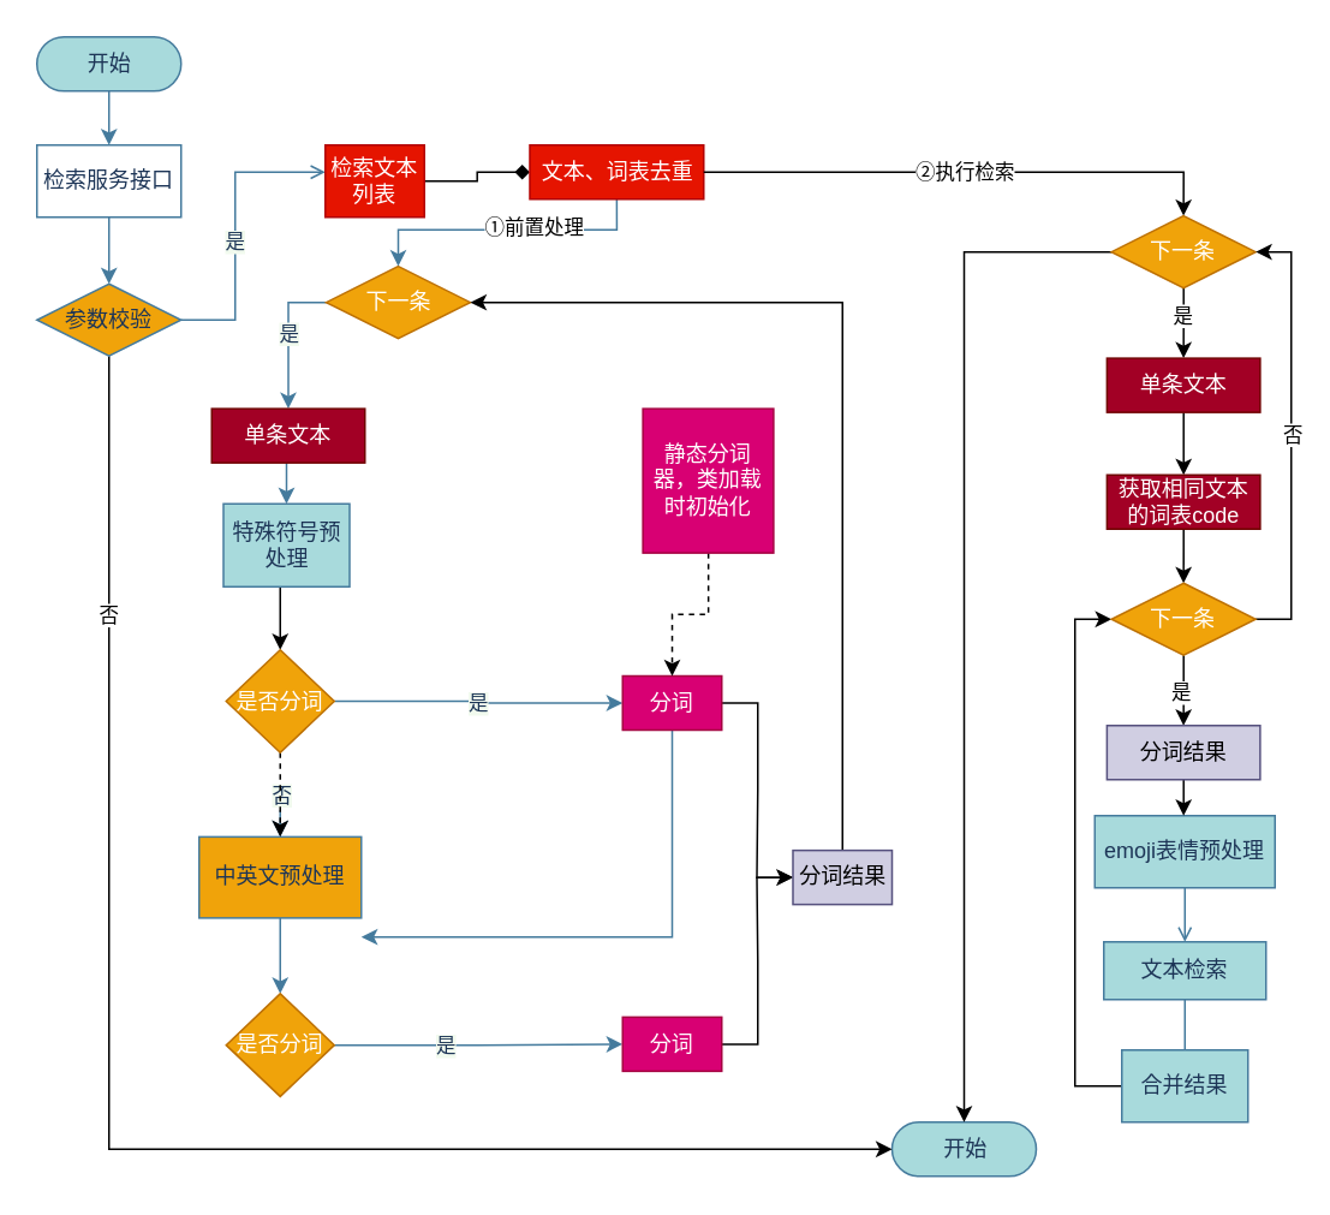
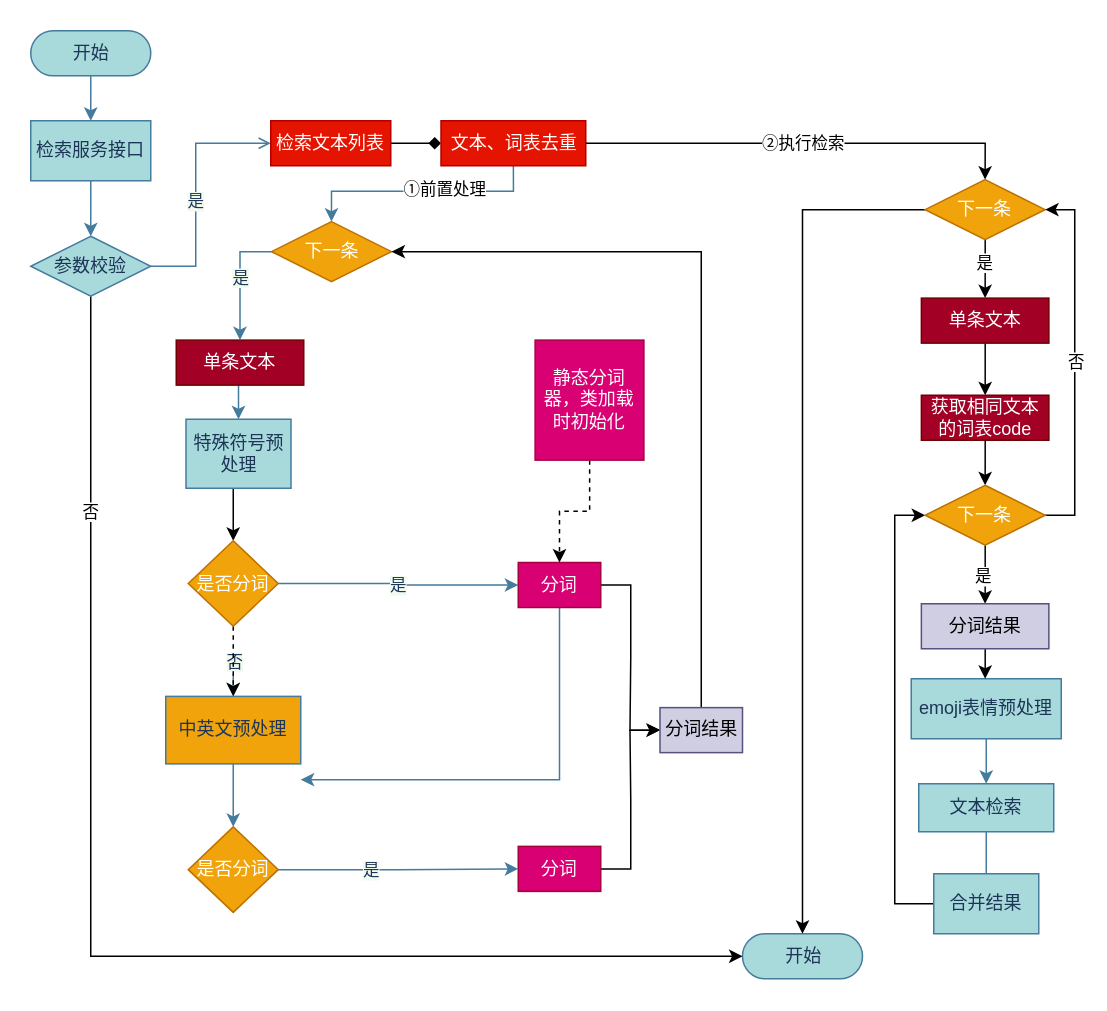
  <mxCell id="0" />
  <mxCell id="1" parent="0" />
  <mxCell id="2" style="edgeStyle=orthogonalEdgeStyle;rounded=0;orthogonalLoop=1;jettySize=auto;html=1;entryX=0.5;entryY=0;entryDx=0;entryDy=0;labelBackgroundColor=#F1FAEE;strokeColor=#457B9D;fontColor=#1D3557;" edge="1" parent="1" source="3" target="5"><mxGeometry relative="1" as="geometry" /></mxCell>
  <mxCell id="3" value="开始" style="html=1;dashed=0;whitespace=wrap;shape=mxgraph.dfd.start;fillColor=#A8DADC;strokeColor=#457B9D;fontColor=#1D3557;" vertex="1" parent="1"><mxGeometry x="20" y="20" width="80" height="30" as="geometry" /></mxCell>
  <mxCell id="4" value="" style="edgeStyle=orthogonalEdgeStyle;rounded=0;orthogonalLoop=1;jettySize=auto;html=1;entryX=0.5;entryY=0;entryDx=0;entryDy=0;labelBackgroundColor=#F1FAEE;strokeColor=#457B9D;fontColor=#1D3557;" edge="1" parent="1" source="5" target="43"><mxGeometry relative="1" as="geometry"><mxPoint x="60" y="154" as="targetPoint" /></mxGeometry></mxCell>
- <mxCell id="5" value="检索服务接口" style="rounded=0;whiteSpace=wrap;html=1;fillColor=#ffffff;strokeColor=#457B9D;fontColor=#1D3557;" vertex="1" parent="1"><mxGeometry x="20" y="80" width="80" height="40" as="geometry" /></mxCell>
+ <mxCell id="5" value="检索服务接口" style="rounded=0;whiteSpace=wrap;html=1;fillColor=#A8DADC;strokeColor=#457B9D;fontColor=#1D3557;" vertex="1" parent="1"><mxGeometry x="20" y="80" width="80" height="40" as="geometry" /></mxCell>
  <mxCell id="6" value="" style="edgeStyle=orthogonalEdgeStyle;rounded=0;orthogonalLoop=1;jettySize=auto;html=1;exitX=1;exitY=0.5;exitDx=0;exitDy=0;labelBackgroundColor=#F1FAEE;strokeColor=#457B9D;fontColor=#1D3557;endArrow=open;" edge="1" parent="1" source="43" target="16"><mxGeometry relative="1" as="geometry"><mxPoint x="90" y="176.5" as="sourcePoint" /><Array as="points"><mxPoint x="100" y="177" /><mxPoint x="130" y="177" /><mxPoint x="130" y="95" /></Array></mxGeometry></mxCell>
  <mxCell id="7" value="是" style="edgeLabel;html=1;align=center;verticalAlign=middle;resizable=0;points=[];labelBackgroundColor=#F1FAEE;fontColor=#1D3557;" vertex="1" connectable="0" parent="6"><mxGeometry x="-0.086" y="1" relative="1" as="geometry"><mxPoint as="offset" /></mxGeometry></mxCell>
  <mxCell id="8" value="" style="edgeStyle=orthogonalEdgeStyle;rounded=0;orthogonalLoop=1;jettySize=auto;html=1;exitX=0;exitY=0.5;exitDx=0;exitDy=0;labelBackgroundColor=#F1FAEE;strokeColor=#457B9D;fontColor=#1D3557;" edge="1" parent="1" source="10" target="12"><mxGeometry relative="1" as="geometry"><mxPoint x="164.5" y="187.25" as="sourcePoint" /></mxGeometry></mxCell>
  <mxCell id="9" value="是" style="edgeLabel;html=1;align=center;verticalAlign=middle;resizable=0;points=[];labelBackgroundColor=#F1FAEE;fontColor=#1D3557;" vertex="1" connectable="0" parent="8"><mxGeometry x="0.245" relative="1" as="geometry"><mxPoint y="-12.25" as="offset" /></mxGeometry></mxCell>
  <mxCell id="10" value="下一条" style="rhombus;whiteSpace=wrap;html=1;rounded=0;fillColor=#f0a30a;strokeColor=#BD7000;fontColor=#ffffff;" vertex="1" parent="1"><mxGeometry x="180.5" y="147.25" width="80" height="40" as="geometry" /></mxCell>
  <mxCell id="11" value="" style="edgeStyle=orthogonalEdgeStyle;rounded=0;orthogonalLoop=1;jettySize=auto;html=1;labelBackgroundColor=#F1FAEE;strokeColor=#457B9D;fontColor=#1D3557;entryX=0.5;entryY=0;entryDx=0;entryDy=0;" edge="1" parent="1" target="18"><mxGeometry relative="1" as="geometry"><mxPoint x="158.5" y="256.25" as="sourcePoint" /><mxPoint x="159" y="310" as="targetPoint" /></mxGeometry></mxCell>
  <mxCell id="12" value="单条文本" style="whiteSpace=wrap;html=1;rounded=0;fillColor=#a20025;strokeColor=#6F0000;fontColor=#ffffff;" vertex="1" parent="1"><mxGeometry x="117" y="226.25" width="85" height="30" as="geometry" /></mxCell>
  <mxCell id="13" style="edgeStyle=orthogonalEdgeStyle;rounded=0;orthogonalLoop=1;jettySize=auto;html=1;entryX=0.5;entryY=0;entryDx=0;entryDy=0;labelBackgroundColor=#F1FAEE;strokeColor=#457B9D;fontColor=#1D3557;exitX=0.5;exitY=1;exitDx=0;exitDy=0;" edge="1" parent="1" source="44" target="10"><mxGeometry relative="1" as="geometry"><Array as="points"><mxPoint x="342" y="127" /><mxPoint x="221" y="127" /></Array></mxGeometry></mxCell>
  <mxCell id="14" value="①前置处理" style="edgeLabel;html=1;align=center;verticalAlign=middle;resizable=0;points=[];" vertex="1" connectable="0" parent="13"><mxGeometry x="-0.208" y="-2" relative="1" as="geometry"><mxPoint as="offset" /></mxGeometry></mxCell>
  <mxCell id="15" value="" style="edgeStyle=orthogonalEdgeStyle;rounded=0;orthogonalLoop=1;jettySize=auto;html=1;endArrow=diamond;" edge="1" parent="1" source="16" target="44"><mxGeometry relative="1" as="geometry" /></mxCell>
- <mxCell id="16" value="检索文本列表" style="whiteSpace=wrap;html=1;rounded=0;fillColor=#e51400;strokeColor=#B20000;fontColor=#ffffff;" vertex="1" parent="1"><mxGeometry x="180" y="80" width="55" height="40" as="geometry" /></mxCell>
+ <mxCell id="16" value="检索文本列表" style="whiteSpace=wrap;html=1;rounded=0;fillColor=#e51400;strokeColor=#B20000;fontColor=#ffffff;" vertex="1" parent="1"><mxGeometry x="180" y="80" width="80" height="30" as="geometry" /></mxCell>
  <mxCell id="17" style="edgeStyle=orthogonalEdgeStyle;rounded=0;orthogonalLoop=1;jettySize=auto;html=1;entryX=0.5;entryY=0;entryDx=0;entryDy=0;exitX=0.5;exitY=1;exitDx=0;exitDy=0;" edge="1" parent="1" source="18" target="27"><mxGeometry relative="1" as="geometry"><mxPoint x="117" y="525.75" as="sourcePoint" /></mxGeometry></mxCell>
  <mxCell id="18" value="特殊符号预处理" style="whiteSpace=wrap;html=1;rounded=0;fillColor=#A8DADC;strokeColor=#457B9D;fontColor=#1D3557;" vertex="1" parent="1"><mxGeometry x="123.5" y="279" width="70" height="46" as="geometry" /></mxCell>
  <mxCell id="19" style="edgeStyle=orthogonalEdgeStyle;rounded=0;orthogonalLoop=1;jettySize=auto;html=1;labelBackgroundColor=#F1FAEE;strokeColor=#457B9D;fontColor=#1D3557;exitX=0.5;exitY=1;exitDx=0;exitDy=0;" edge="1" parent="1" source="20" target="33"><mxGeometry relative="1" as="geometry"><mxPoint x="155" y="541.75" as="sourcePoint" /></mxGeometry></mxCell>
  <mxCell id="20" value="中英文预处理" style="whiteSpace=wrap;html=1;rounded=0;fillColor=#f0a30a;strokeColor=#457B9D;fontColor=#1D3557;" vertex="1" parent="1"><mxGeometry x="110" y="463.75" width="90" height="45" as="geometry" /></mxCell>
- <mxCell id="21" value="" style="edgeStyle=orthogonalEdgeStyle;rounded=0;orthogonalLoop=1;jettySize=auto;html=1;labelBackgroundColor=#F1FAEE;strokeColor=#457B9D;fontColor=#1D3557;endArrow=open;" edge="1" parent="1" source="22" target="37"><mxGeometry relative="1" as="geometry" /></mxCell>
+ <mxCell id="21" value="" style="edgeStyle=orthogonalEdgeStyle;rounded=0;orthogonalLoop=1;jettySize=auto;html=1;labelBackgroundColor=#F1FAEE;strokeColor=#457B9D;fontColor=#1D3557;" edge="1" parent="1" source="22" target="37"><mxGeometry relative="1" as="geometry" /></mxCell>
  <mxCell id="22" value="emoji表情预处理" style="whiteSpace=wrap;html=1;rounded=0;fillColor=#A8DADC;strokeColor=#457B9D;fontColor=#1D3557;" vertex="1" parent="1"><mxGeometry x="607" y="452" width="100" height="40" as="geometry" /></mxCell>
  <mxCell id="23" value="是" style="edgeStyle=orthogonalEdgeStyle;rounded=0;orthogonalLoop=1;jettySize=auto;html=1;labelBackgroundColor=#F1FAEE;strokeColor=#457B9D;fontColor=#1D3557;entryX=0;entryY=0.5;entryDx=0;entryDy=0;exitX=1;exitY=0.5;exitDx=0;exitDy=0;" edge="1" parent="1" source="27" target="30"><mxGeometry relative="1" as="geometry"><mxPoint x="185" y="420.5" as="sourcePoint" /><mxPoint x="265" y="420.5" as="targetPoint" /></mxGeometry></mxCell>
  <mxCell id="24" style="edgeStyle=orthogonalEdgeStyle;rounded=0;orthogonalLoop=1;jettySize=auto;html=1;exitX=0.5;exitY=1;exitDx=0;exitDy=0;entryX=0.5;entryY=0;entryDx=0;entryDy=0;labelBackgroundColor=#F1FAEE;strokeColor=#457B9D;fontColor=#1D3557;" edge="1" parent="1" target="20"><mxGeometry relative="1" as="geometry"><mxPoint x="155" y="449" as="sourcePoint" /><mxPoint x="155" y="496.75" as="targetPoint" /><Array as="points" /></mxGeometry></mxCell>
  <mxCell id="25" value="否" style="edgeLabel;html=1;align=center;verticalAlign=middle;resizable=0;points=[];labelBackgroundColor=#F1FAEE;fontColor=#1D3557;" vertex="1" connectable="0" parent="24"><mxGeometry x="-0.135" relative="1" as="geometry"><mxPoint y="-15" as="offset" /></mxGeometry></mxCell>
  <mxCell id="26" style="edgeStyle=orthogonalEdgeStyle;rounded=0;orthogonalLoop=1;jettySize=auto;html=1;entryX=0.5;entryY=0;entryDx=0;entryDy=0;dashed=1;" edge="1" parent="1" source="27" target="20"><mxGeometry relative="1" as="geometry" /></mxCell>
  <mxCell id="27" value="是否分词" style="rhombus;whiteSpace=wrap;html=1;rounded=0;fillColor=#f0a30a;strokeColor=#BD7000;fontColor=#ffffff;" vertex="1" parent="1"><mxGeometry x="125" y="360" width="60" height="57" as="geometry" /></mxCell>
  <mxCell id="28" style="edgeStyle=orthogonalEdgeStyle;rounded=0;orthogonalLoop=1;jettySize=auto;html=1;entryX=1;entryY=0.5;entryDx=0;entryDy=0;labelBackgroundColor=#F1FAEE;strokeColor=#457B9D;fontColor=#1D3557;" edge="1" parent="1" source="30"><mxGeometry relative="1" as="geometry"><Array as="points"><mxPoint x="373" y="519.5" /></Array><mxPoint x="200" y="519.25" as="targetPoint" /></mxGeometry></mxCell>
  <mxCell id="29" style="edgeStyle=orthogonalEdgeStyle;rounded=0;orthogonalLoop=1;jettySize=auto;html=1;entryX=0;entryY=0.5;entryDx=0;entryDy=0;" edge="1" parent="1" source="30" target="46"><mxGeometry relative="1" as="geometry" /></mxCell>
  <mxCell id="30" value="分词" style="whiteSpace=wrap;html=1;rounded=0;fillColor=#d80073;strokeColor=#A50040;fontColor=#ffffff;" vertex="1" parent="1"><mxGeometry x="345" y="374.5" width="55" height="30" as="geometry" /></mxCell>
  <mxCell id="31" style="edgeStyle=orthogonalEdgeStyle;rounded=0;orthogonalLoop=1;jettySize=auto;html=1;entryX=0;entryY=0.5;entryDx=0;entryDy=0;labelBackgroundColor=#F1FAEE;strokeColor=#457B9D;fontColor=#1D3557;" edge="1" parent="1" source="33" target="35"><mxGeometry relative="1" as="geometry"><mxPoint x="265" y="609.75" as="targetPoint" /></mxGeometry></mxCell>
  <mxCell id="32" value="是" style="edgeLabel;html=1;align=center;verticalAlign=middle;resizable=0;points=[];labelBackgroundColor=#F1FAEE;fontColor=#1D3557;" vertex="1" connectable="0" parent="31"><mxGeometry x="-0.309" relative="1" as="geometry"><mxPoint x="7" as="offset" /></mxGeometry></mxCell>
  <mxCell id="33" value="是否分词" style="rhombus;whiteSpace=wrap;html=1;rounded=0;fillColor=#f0a30a;strokeColor=#BD7000;fontColor=#ffffff;" vertex="1" parent="1"><mxGeometry x="125" y="550.75" width="60" height="57" as="geometry" /></mxCell>
  <mxCell id="34" style="edgeStyle=orthogonalEdgeStyle;rounded=0;orthogonalLoop=1;jettySize=auto;html=1;entryX=0;entryY=0.5;entryDx=0;entryDy=0;" edge="1" parent="1" source="35" target="46"><mxGeometry relative="1" as="geometry"><mxPoint x="434.25" y="517.75" as="targetPoint" /></mxGeometry></mxCell>
  <mxCell id="35" value="分词" style="whiteSpace=wrap;html=1;rounded=0;fillColor=#d80073;strokeColor=#A50040;fontColor=#ffffff;" vertex="1" parent="1"><mxGeometry x="345" y="563.75" width="55" height="30" as="geometry" /></mxCell>
  <mxCell id="36" value="" style="edgeStyle=orthogonalEdgeStyle;rounded=0;orthogonalLoop=1;jettySize=auto;html=1;labelBackgroundColor=#F1FAEE;strokeColor=#457B9D;fontColor=#1D3557;endArrow=none;" edge="1" parent="1" source="37" target="39"><mxGeometry relative="1" as="geometry" /></mxCell>
  <mxCell id="37" value="文本检索" style="whiteSpace=wrap;html=1;rounded=0;fillColor=#A8DADC;strokeColor=#457B9D;fontColor=#1D3557;" vertex="1" parent="1"><mxGeometry x="612" y="522" width="90" height="32" as="geometry" /></mxCell>
  <mxCell id="38" style="edgeStyle=orthogonalEdgeStyle;rounded=0;orthogonalLoop=1;jettySize=auto;html=1;entryX=0;entryY=0.5;entryDx=0;entryDy=0;" edge="1" parent="1" source="39" target="60"><mxGeometry relative="1" as="geometry"><Array as="points"><mxPoint x="596" y="602" /><mxPoint x="596" y="343" /></Array></mxGeometry></mxCell>
  <mxCell id="39" value="合并结果" style="whiteSpace=wrap;html=1;rounded=0;fillColor=#A8DADC;strokeColor=#457B9D;fontColor=#1D3557;" vertex="1" parent="1"><mxGeometry x="622" y="582" width="70" height="40" as="geometry" /></mxCell>
  <mxCell id="40" value="开始" style="html=1;dashed=0;whitespace=wrap;shape=mxgraph.dfd.start;fillColor=#A8DADC;strokeColor=#457B9D;fontColor=#1D3557;" vertex="1" parent="1"><mxGeometry x="494.5" y="622" width="80" height="30" as="geometry" /></mxCell>
  <mxCell id="41" style="edgeStyle=orthogonalEdgeStyle;rounded=0;orthogonalLoop=1;jettySize=auto;html=1;entryX=0;entryY=0.5;entryDx=0;entryDy=0;entryPerimeter=0;" edge="1" parent="1" source="43" target="40"><mxGeometry relative="1" as="geometry"><Array as="points"><mxPoint x="60" y="637" /></Array></mxGeometry></mxCell>
  <mxCell id="42" value="否" style="edgeLabel;html=1;align=center;verticalAlign=middle;resizable=0;points=[];" vertex="1" connectable="0" parent="41"><mxGeometry x="-0.674" y="-1" relative="1" as="geometry"><mxPoint as="offset" /></mxGeometry></mxCell>
- <mxCell id="43" value="参数校验" style="rhombus;whiteSpace=wrap;html=1;rounded=0;fillColor=#f0a30a;strokeColor=#457B9D;fontColor=#1D3557;" vertex="1" parent="1"><mxGeometry x="20" y="157" width="80" height="40" as="geometry" /></mxCell>
+ <mxCell id="43" value="参数校验" style="rhombus;whiteSpace=wrap;html=1;rounded=0;fillColor=#A8DADC;strokeColor=#457B9D;fontColor=#1D3557;" vertex="1" parent="1"><mxGeometry x="20" y="157" width="80" height="40" as="geometry" /></mxCell>
  <mxCell id="44" value="文本、词表去重" style="whiteSpace=wrap;html=1;rounded=0;fillColor=#e51400;strokeColor=#B20000;fontColor=#ffffff;" vertex="1" parent="1"><mxGeometry x="293.5" y="80" width="96.5" height="30" as="geometry" /></mxCell>
  <mxCell id="45" style="edgeStyle=orthogonalEdgeStyle;rounded=0;orthogonalLoop=1;jettySize=auto;html=1;entryX=1;entryY=0.5;entryDx=0;entryDy=0;exitX=0.5;exitY=0;exitDx=0;exitDy=0;" edge="1" parent="1" source="46" target="10"><mxGeometry relative="1" as="geometry"><Array as="points"><mxPoint x="467" y="167" /></Array></mxGeometry></mxCell>
  <mxCell id="46" value="分词结果" style="whiteSpace=wrap;html=1;rounded=0;fillColor=#d0cee2;strokeColor=#56517e;" vertex="1" parent="1"><mxGeometry x="439.5" y="471.25" width="55" height="30" as="geometry" /></mxCell>
  <mxCell id="47" value="②执行检索" style="edgeStyle=orthogonalEdgeStyle;rounded=0;orthogonalLoop=1;jettySize=auto;html=1;entryX=0.5;entryY=0;entryDx=0;entryDy=0;exitX=1;exitY=0.5;exitDx=0;exitDy=0;" edge="1" parent="1" source="44" target="51"><mxGeometry relative="1" as="geometry"><mxPoint x="678.3" y="115" as="sourcePoint" /></mxGeometry></mxCell>
  <mxCell id="48" style="edgeStyle=orthogonalEdgeStyle;rounded=0;orthogonalLoop=1;jettySize=auto;html=1;entryX=0.5;entryY=0;entryDx=0;entryDy=0;" edge="1" parent="1" source="51" target="53"><mxGeometry relative="1" as="geometry" /></mxCell>
  <mxCell id="49" value="是" style="edgeLabel;html=1;align=center;verticalAlign=middle;resizable=0;points=[];" vertex="1" connectable="0" parent="48"><mxGeometry x="-0.28" y="-1" relative="1" as="geometry"><mxPoint as="offset" /></mxGeometry></mxCell>
  <mxCell id="50" style="edgeStyle=orthogonalEdgeStyle;rounded=0;orthogonalLoop=1;jettySize=auto;html=1;entryX=0.5;entryY=0.5;entryDx=0;entryDy=-15;entryPerimeter=0;" edge="1" parent="1" source="51" target="40"><mxGeometry relative="1" as="geometry" /></mxCell>
  <mxCell id="51" value="下一条" style="rhombus;whiteSpace=wrap;html=1;rounded=0;fillColor=#f0a30a;strokeColor=#BD7000;fontColor=#ffffff;" vertex="1" parent="1"><mxGeometry x="616.25" y="119.25" width="80" height="40" as="geometry" /></mxCell>
  <mxCell id="52" value="" style="edgeStyle=orthogonalEdgeStyle;rounded=0;orthogonalLoop=1;jettySize=auto;html=1;" edge="1" parent="1" source="53" target="55"><mxGeometry relative="1" as="geometry" /></mxCell>
  <mxCell id="53" value="单条文本" style="whiteSpace=wrap;html=1;rounded=0;fillColor=#a20025;strokeColor=#6F0000;fontColor=#ffffff;" vertex="1" parent="1"><mxGeometry x="613.75" y="198.25" width="85" height="30" as="geometry" /></mxCell>
  <mxCell id="54" style="edgeStyle=orthogonalEdgeStyle;rounded=0;orthogonalLoop=1;jettySize=auto;html=1;entryX=0.5;entryY=0;entryDx=0;entryDy=0;" edge="1" parent="1" source="55" target="60"><mxGeometry relative="1" as="geometry" /></mxCell>
  <mxCell id="55" value="获取相同文本的词表code" style="whiteSpace=wrap;html=1;rounded=0;fillColor=#a20025;strokeColor=#6F0000;fontColor=#ffffff;" vertex="1" parent="1"><mxGeometry x="613.75" y="263" width="85" height="30" as="geometry" /></mxCell>
  <mxCell id="56" style="edgeStyle=orthogonalEdgeStyle;rounded=0;orthogonalLoop=1;jettySize=auto;html=1;entryX=0.5;entryY=0;entryDx=0;entryDy=0;" edge="1" parent="1" source="60" target="62"><mxGeometry relative="1" as="geometry" /></mxCell>
  <mxCell id="57" value="是" style="edgeLabel;html=1;align=center;verticalAlign=middle;resizable=0;points=[];" vertex="1" connectable="0" parent="56"><mxGeometry x="0.143" y="-2" relative="1" as="geometry"><mxPoint as="offset" /></mxGeometry></mxCell>
  <mxCell id="58" style="edgeStyle=orthogonalEdgeStyle;rounded=0;orthogonalLoop=1;jettySize=auto;html=1;entryX=1;entryY=0.5;entryDx=0;entryDy=0;" edge="1" parent="1" source="60" target="51"><mxGeometry relative="1" as="geometry"><mxPoint x="698" y="142" as="targetPoint" /><Array as="points"><mxPoint x="716" y="343" /><mxPoint x="716" y="139" /></Array></mxGeometry></mxCell>
  <mxCell id="59" value="否" style="edgeLabel;html=1;align=center;verticalAlign=middle;resizable=0;points=[];" vertex="1" connectable="0" parent="58"><mxGeometry x="0.001" relative="1" as="geometry"><mxPoint as="offset" /></mxGeometry></mxCell>
  <mxCell id="60" value="下一条" style="rhombus;whiteSpace=wrap;html=1;rounded=0;fillColor=#f0a30a;strokeColor=#BD7000;fontColor=#ffffff;" vertex="1" parent="1"><mxGeometry x="616.25" y="323" width="80" height="40" as="geometry" /></mxCell>
  <mxCell id="61" style="edgeStyle=orthogonalEdgeStyle;rounded=0;orthogonalLoop=1;jettySize=auto;html=1;entryX=0.5;entryY=0;entryDx=0;entryDy=0;" edge="1" parent="1" source="62" target="22"><mxGeometry relative="1" as="geometry" /></mxCell>
  <mxCell id="62" value="分词结果" style="whiteSpace=wrap;html=1;rounded=0;fillColor=#d0cee2;strokeColor=#56517e;" vertex="1" parent="1"><mxGeometry x="613.75" y="402" width="85" height="30" as="geometry" /></mxCell>
  <mxCell id="63" style="edgeStyle=orthogonalEdgeStyle;rounded=0;orthogonalLoop=1;jettySize=auto;html=1;entryX=0.5;entryY=0;entryDx=0;entryDy=0;dashed=1;" edge="1" parent="1" source="64" target="30"><mxGeometry relative="1" as="geometry" /></mxCell>
  <mxCell id="64" value="静态分词器，类加载时初始化" style="whiteSpace=wrap;html=1;rounded=0;fillColor=#d80073;strokeColor=#A50040;fontColor=#ffffff;" vertex="1" parent="1"><mxGeometry x="356.25" y="226.25" width="72.5" height="80" as="geometry" /></mxCell>
